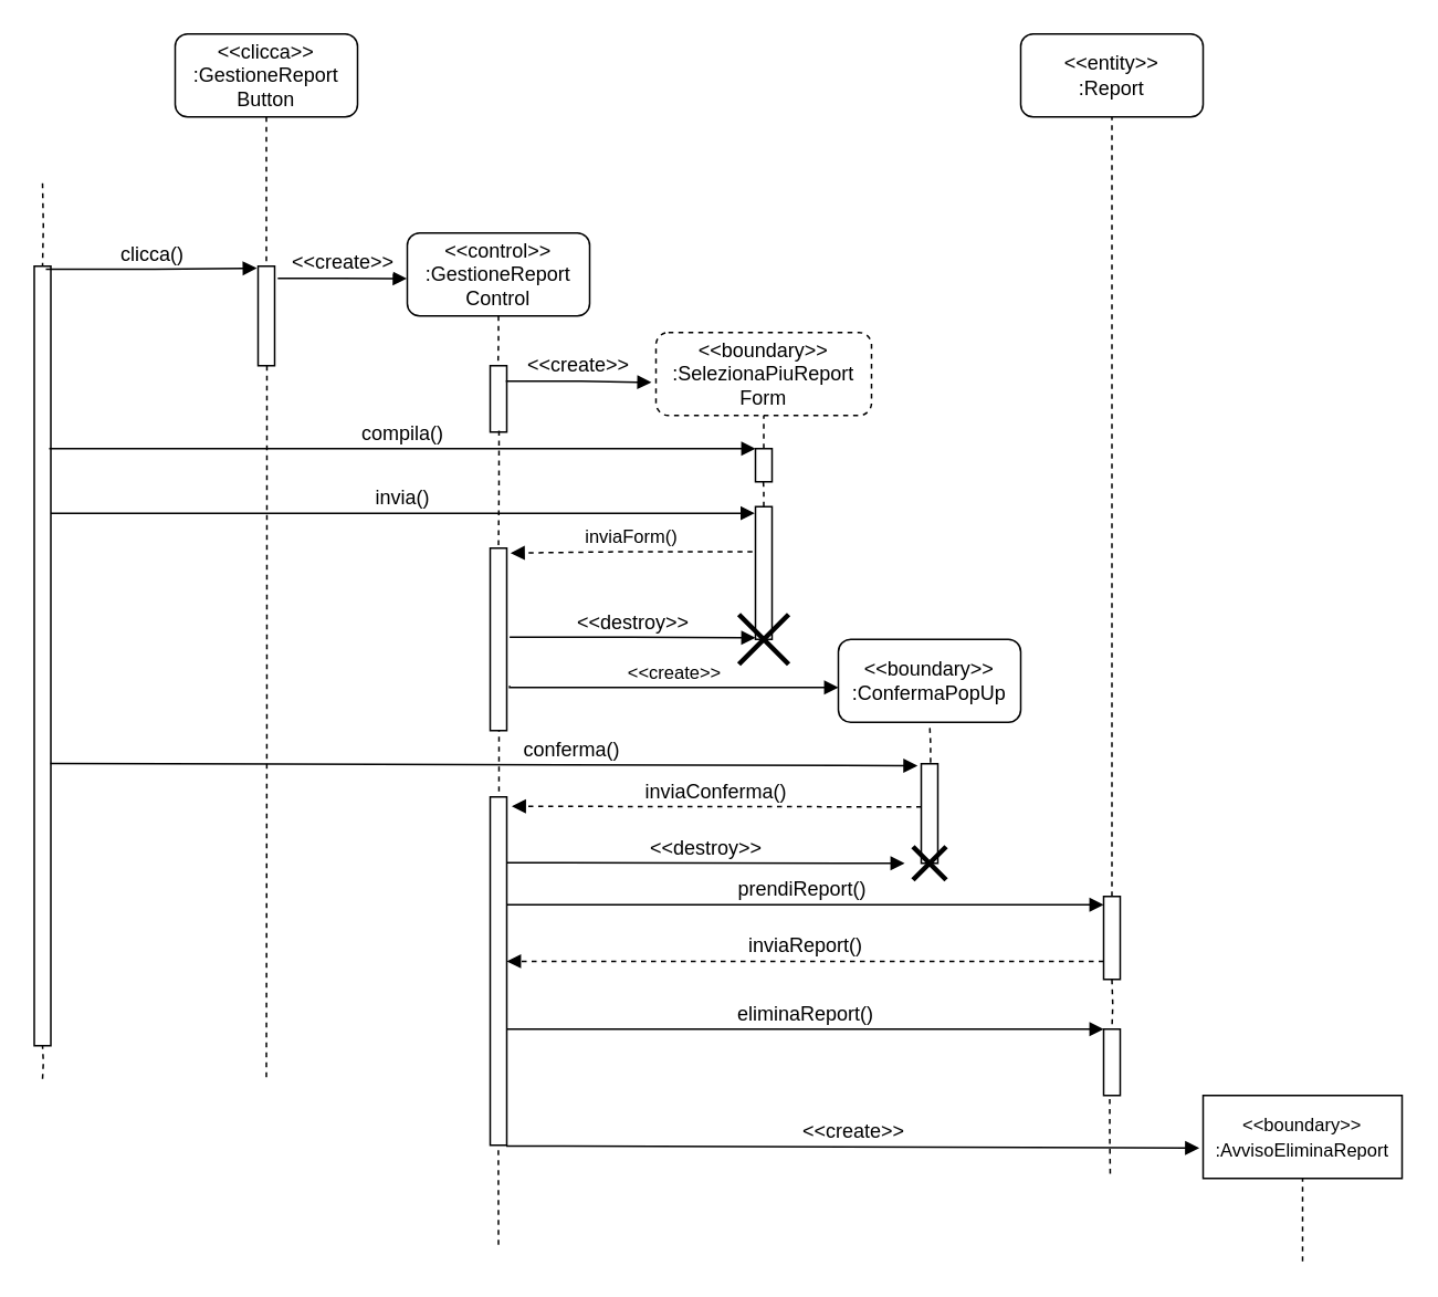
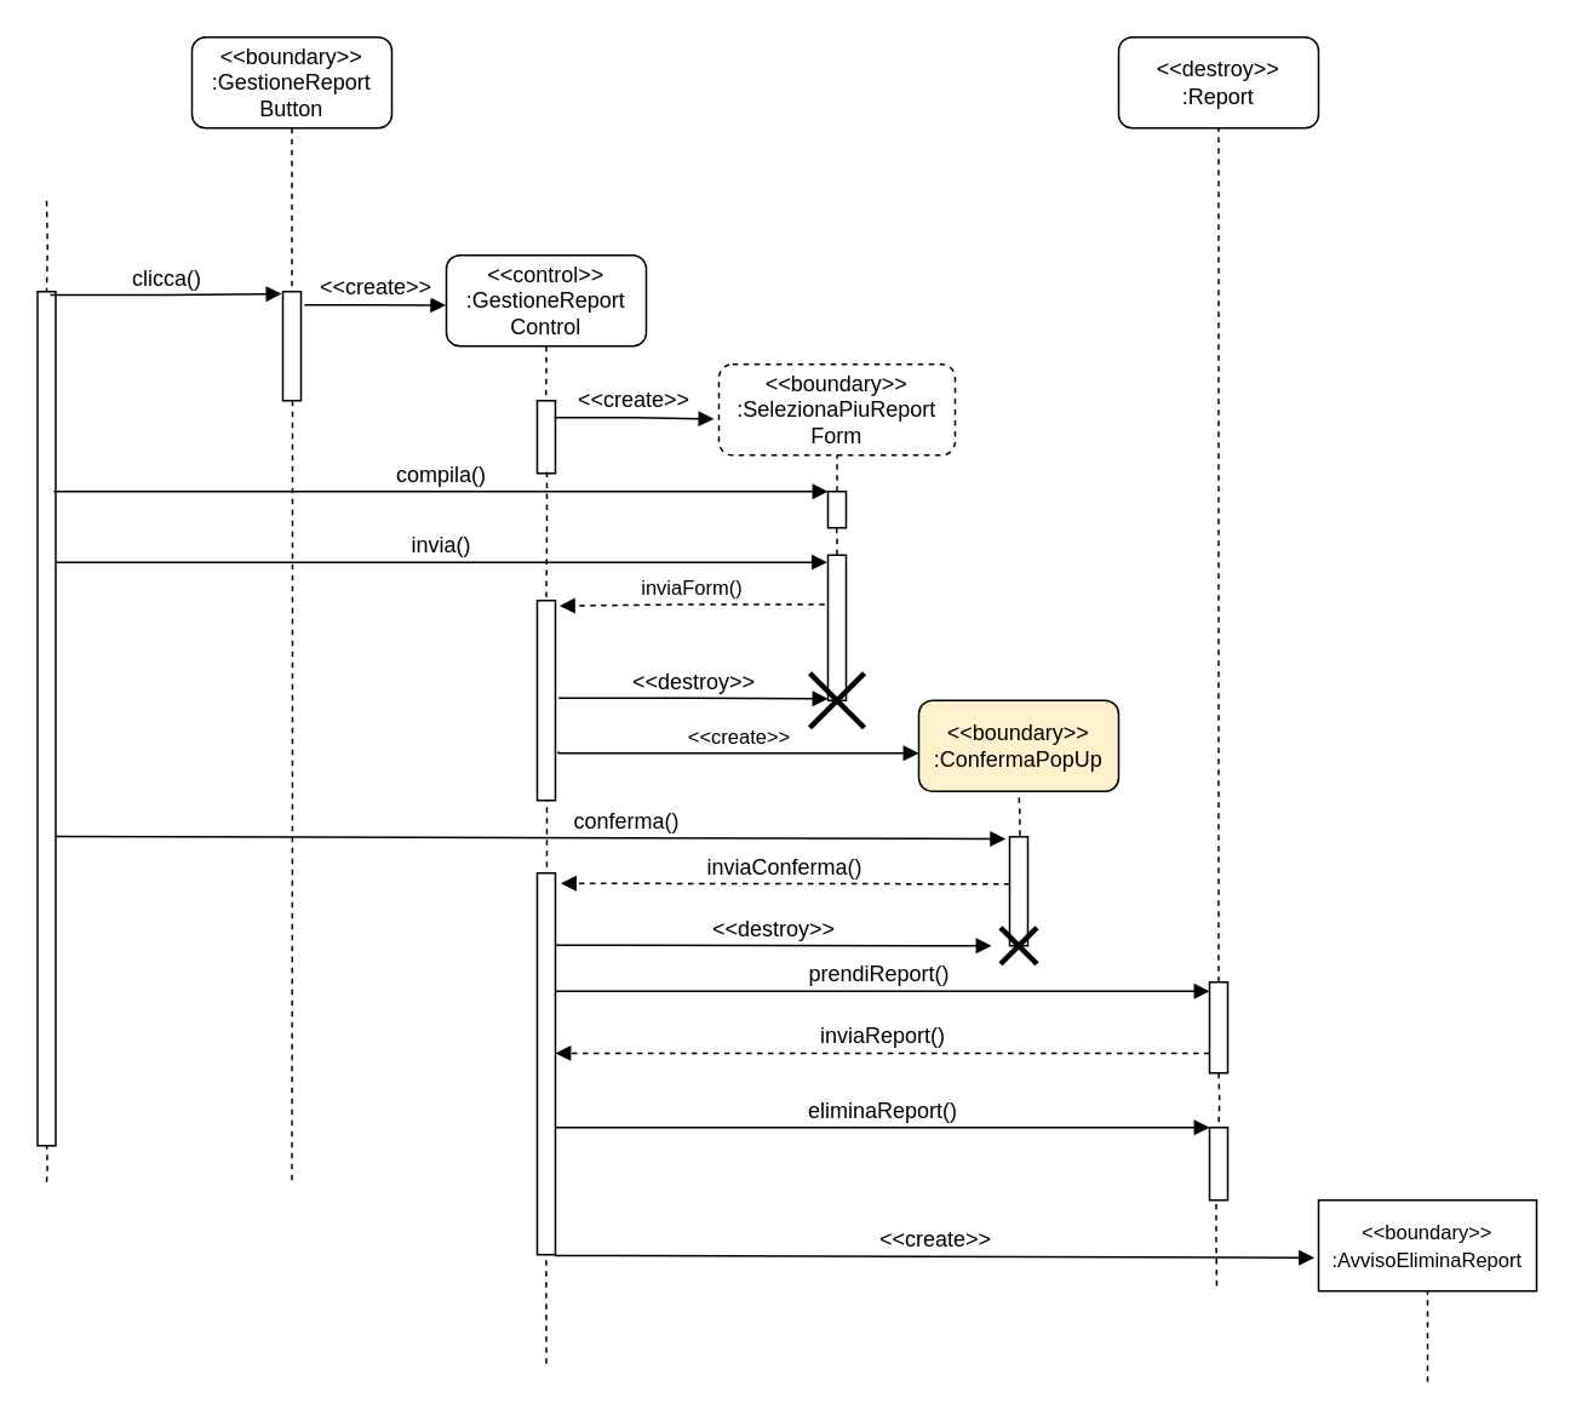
  <mxCell id="0" />
  <mxCell id="1" parent="0" />
  <mxCell id="2" value="" style="endArrow=none;dashed=1;html=1;rounded=0;edgeStyle=orthogonalEdgeStyle;" parent="1" target="3" edge="1"><mxGeometry width="50" height="50" relative="1" as="geometry"><mxPoint x="25" y="110" as="sourcePoint" /><mxPoint x="25" y="50" as="targetPoint" /></mxGeometry></mxCell>
  <mxCell id="3" value="" style="html=1;points=[];perimeter=orthogonalPerimeter;" parent="1" vertex="1"><mxGeometry x="20" y="160" width="10" height="470" as="geometry" /></mxCell>
  <mxCell id="4" value="&lt;font style=&quot;font-size: 12px&quot;&gt;clicca()&lt;/font&gt;" style="html=1;verticalAlign=bottom;endArrow=block;rounded=0;edgeStyle=orthogonalEdgeStyle;entryX=-0.071;entryY=0.02;entryDx=0;entryDy=0;entryPerimeter=0;exitX=0.7;exitY=0.004;exitDx=0;exitDy=0;exitPerimeter=0;" parent="1" source="3" target="7" edge="1"><mxGeometry width="80" relative="1" as="geometry"><mxPoint x="31" y="162" as="sourcePoint" /><mxPoint x="145" y="163" as="targetPoint" /></mxGeometry></mxCell>
- <mxCell id="5" value="&lt;font style=&quot;font-size: 12px&quot;&gt;&amp;lt;&amp;lt;clicca&amp;gt;&amp;gt;&lt;br&gt;:GestioneReport&lt;br&gt;Button&lt;/font&gt;" style="rounded=1;whiteSpace=wrap;html=1;" parent="1" vertex="1"><mxGeometry x="105" y="20" width="110" height="50" as="geometry" /></mxCell>
+ <mxCell id="5" value="&lt;font style=&quot;font-size: 12px&quot;&gt;&amp;lt;&amp;lt;boundary&amp;gt;&amp;gt;&lt;br&gt;:GestioneReport&lt;br&gt;Button&lt;/font&gt;" style="rounded=1;whiteSpace=wrap;html=1;" parent="1" vertex="1"><mxGeometry x="105" y="20" width="110" height="50" as="geometry" /></mxCell>
  <mxCell id="6" value="" style="endArrow=none;dashed=1;html=1;rounded=0;edgeStyle=orthogonalEdgeStyle;exitX=0.5;exitY=1;exitDx=0;exitDy=0;entryX=0.5;entryY=-0.025;entryDx=0;entryDy=0;entryPerimeter=0;" parent="1" source="5" target="7" edge="1"><mxGeometry width="50" height="50" relative="1" as="geometry"><mxPoint x="395" y="260" as="sourcePoint" /><mxPoint x="160" y="160" as="targetPoint" /></mxGeometry></mxCell>
  <mxCell id="7" value="" style="html=1;points=[];perimeter=orthogonalPerimeter;" parent="1" vertex="1"><mxGeometry x="155" y="160" width="10" height="60" as="geometry" /></mxCell>
  <mxCell id="8" value="&lt;font style=&quot;font-size: 12px&quot;&gt;&amp;lt;&amp;lt;create&amp;gt;&amp;gt;&lt;/font&gt;" style="html=1;verticalAlign=bottom;endArrow=block;rounded=0;edgeStyle=orthogonalEdgeStyle;exitX=1.186;exitY=0.121;exitDx=0;exitDy=0;exitPerimeter=0;entryX=-0.002;entryY=0.549;entryDx=0;entryDy=0;entryPerimeter=0;" parent="1" source="7" target="9" edge="1"><mxGeometry width="80" relative="1" as="geometry"><mxPoint x="37" y="171.48" as="sourcePoint" /><mxPoint x="245" y="167" as="targetPoint" /></mxGeometry></mxCell>
  <mxCell id="9" value="&lt;font style=&quot;font-size: 12px&quot;&gt;&amp;lt;&amp;lt;control&amp;gt;&amp;gt;&lt;br&gt;:GestioneReport&lt;br&gt;Control&lt;/font&gt;" style="rounded=1;whiteSpace=wrap;html=1;" parent="1" vertex="1"><mxGeometry x="245" y="140" width="110" height="50" as="geometry" /></mxCell>
  <mxCell id="10" value="" style="endArrow=none;dashed=1;html=1;rounded=0;edgeStyle=orthogonalEdgeStyle;exitX=0.5;exitY=1;exitDx=0;exitDy=0;entryX=0.478;entryY=-0.033;entryDx=0;entryDy=0;entryPerimeter=0;" parent="1" source="9" target="11" edge="1"><mxGeometry width="50" height="50" relative="1" as="geometry"><mxPoint x="315" y="180" as="sourcePoint" /><mxPoint x="300" y="210" as="targetPoint" /></mxGeometry></mxCell>
  <mxCell id="11" value="" style="html=1;points=[];perimeter=orthogonalPerimeter;" parent="1" vertex="1"><mxGeometry x="295" y="220" width="10" height="40" as="geometry" /></mxCell>
  <mxCell id="12" value="&lt;font style=&quot;font-size: 12px&quot;&gt;&amp;lt;&amp;lt;create&amp;gt;&amp;gt;&lt;/font&gt;" style="html=1;verticalAlign=bottom;endArrow=block;rounded=0;edgeStyle=orthogonalEdgeStyle;exitX=0.945;exitY=0.234;exitDx=0;exitDy=0;exitPerimeter=0;entryX=-0.021;entryY=0.601;entryDx=0;entryDy=0;entryPerimeter=0;" parent="1" source="11" target="13" edge="1"><mxGeometry width="80" relative="1" as="geometry"><mxPoint x="176.86" y="177.26" as="sourcePoint" /><mxPoint x="395" y="232" as="targetPoint" /></mxGeometry></mxCell>
  <mxCell id="13" value="&lt;font style=&quot;font-size: 12px&quot;&gt;&amp;lt;&amp;lt;boundary&amp;gt;&amp;gt;&lt;br&gt;:SelezionaPiuReport&lt;br&gt;Form&lt;/font&gt;" style="rounded=1;whiteSpace=wrap;html=1;dashed=1;" parent="1" vertex="1"><mxGeometry x="395" y="200" width="130" height="50" as="geometry" /></mxCell>
  <mxCell id="14" value="" style="endArrow=none;dashed=1;html=1;rounded=0;edgeStyle=orthogonalEdgeStyle;entryX=0.5;entryY=1;entryDx=0;entryDy=0;exitX=0.5;exitY=0;exitDx=0;exitDy=0;exitPerimeter=0;" parent="1" source="15" target="13" edge="1"><mxGeometry width="50" height="50" relative="1" as="geometry"><mxPoint x="450" y="270" as="sourcePoint" /><mxPoint x="365" y="220" as="targetPoint" /></mxGeometry></mxCell>
  <mxCell id="15" value="" style="html=1;points=[];perimeter=orthogonalPerimeter;" parent="1" vertex="1"><mxGeometry x="455" y="270" width="10" height="20" as="geometry" /></mxCell>
  <mxCell id="16" value="&lt;font style=&quot;font-size: 12px&quot;&gt;compila()&lt;/font&gt;" style="html=1;verticalAlign=bottom;endArrow=block;rounded=0;edgeStyle=orthogonalEdgeStyle;exitX=0.9;exitY=0.234;exitDx=0;exitDy=0;exitPerimeter=0;" parent="1" source="3" edge="1"><mxGeometry width="80" relative="1" as="geometry"><mxPoint x="35" y="270" as="sourcePoint" /><mxPoint x="455" y="270" as="targetPoint" /></mxGeometry></mxCell>
  <mxCell id="17" value="&lt;font style=&quot;font-size: 12px&quot;&gt;invia()&lt;/font&gt;" style="html=1;verticalAlign=bottom;endArrow=block;rounded=0;edgeStyle=orthogonalEdgeStyle;exitX=1;exitY=0.317;exitDx=0;exitDy=0;exitPerimeter=0;entryX=-0.037;entryY=0.049;entryDx=0;entryDy=0;entryPerimeter=0;" parent="1" source="3" target="23" edge="1"><mxGeometry width="80" relative="1" as="geometry"><mxPoint x="42.03" y="279.52" as="sourcePoint" /><mxPoint x="445" y="309" as="targetPoint" /></mxGeometry></mxCell>
  <mxCell id="18" value="" style="endArrow=none;dashed=1;html=1;rounded=0;edgeStyle=orthogonalEdgeStyle;exitX=0.533;exitY=1;exitDx=0;exitDy=0;exitPerimeter=0;" parent="1" source="7" edge="1"><mxGeometry width="50" height="50" relative="1" as="geometry"><mxPoint x="158" y="230" as="sourcePoint" /><mxPoint x="160" y="650" as="targetPoint" /></mxGeometry></mxCell>
  <mxCell id="19" value="" style="endArrow=none;dashed=1;html=1;rounded=0;edgeStyle=orthogonalEdgeStyle;exitX=0.533;exitY=0.979;exitDx=0;exitDy=0;exitPerimeter=0;startArrow=none;" parent="1" source="21" edge="1"><mxGeometry width="50" height="50" relative="1" as="geometry"><mxPoint x="465" y="340" as="sourcePoint" /><mxPoint x="300" y="530" as="targetPoint" /></mxGeometry></mxCell>
  <mxCell id="20" value="" style="endArrow=none;dashed=1;html=1;rounded=0;edgeStyle=orthogonalEdgeStyle;startArrow=none;entryX=0.474;entryY=1.003;entryDx=0;entryDy=0;entryPerimeter=0;" parent="1" source="23" target="15" edge="1"><mxGeometry width="50" height="50" relative="1" as="geometry"><mxPoint x="452" y="530" as="sourcePoint" /><mxPoint x="452" y="290" as="targetPoint" /></mxGeometry></mxCell>
  <mxCell id="21" value="" style="html=1;points=[];perimeter=orthogonalPerimeter;" parent="1" vertex="1"><mxGeometry x="295" y="330" width="10" height="110" as="geometry" /></mxCell>
  <mxCell id="22" value="" style="endArrow=none;dashed=1;html=1;rounded=0;edgeStyle=orthogonalEdgeStyle;exitX=0.533;exitY=0.979;exitDx=0;exitDy=0;exitPerimeter=0;" parent="1" source="11" target="21" edge="1"><mxGeometry width="50" height="50" relative="1" as="geometry"><mxPoint x="300.33" y="259.16" as="sourcePoint" /><mxPoint x="300" y="530" as="targetPoint" /></mxGeometry></mxCell>
  <mxCell id="23" value="" style="html=1;points=[];perimeter=orthogonalPerimeter;" parent="1" vertex="1"><mxGeometry x="455" y="305" width="10" height="80" as="geometry" /></mxCell>
  <mxCell id="24" value="inviaForm()" style="html=1;verticalAlign=bottom;endArrow=block;rounded=0;edgeStyle=orthogonalEdgeStyle;exitX=-0.183;exitY=0.339;exitDx=0;exitDy=0;exitPerimeter=0;entryX=1.228;entryY=0.027;entryDx=0;entryDy=0;entryPerimeter=0;dashed=1;" parent="1" source="23" target="21" edge="1"><mxGeometry width="80" relative="1" as="geometry"><mxPoint x="365" y="330" as="sourcePoint" /><mxPoint x="315" y="333" as="targetPoint" /></mxGeometry></mxCell>
  <mxCell id="25" value="&lt;font style=&quot;font-size: 12px&quot;&gt;&amp;lt;&amp;lt;destroy&amp;gt;&amp;gt;&lt;/font&gt;" style="html=1;verticalAlign=bottom;endArrow=block;rounded=0;edgeStyle=orthogonalEdgeStyle;exitX=1.172;exitY=0.488;exitDx=0;exitDy=0;exitPerimeter=0;" parent="1" source="21" edge="1"><mxGeometry width="80" relative="1" as="geometry"><mxPoint x="315" y="384" as="sourcePoint" /><mxPoint x="455" y="384" as="targetPoint" /></mxGeometry></mxCell>
  <mxCell id="26" value="" style="shape=umlDestroy;whiteSpace=wrap;html=1;strokeWidth=3;" parent="1" vertex="1"><mxGeometry x="445" y="370" width="30" height="30" as="geometry" /></mxCell>
- <mxCell id="27" value="&lt;font style=&quot;font-size: 12px&quot;&gt;&amp;lt;&amp;lt;entity&amp;gt;&amp;gt;&lt;br&gt;:Report&lt;/font&gt;" style="rounded=1;whiteSpace=wrap;html=1;" parent="1" vertex="1"><mxGeometry x="615" y="20" width="110" height="50" as="geometry" /></mxCell>
+ <mxCell id="27" value="&lt;font style=&quot;font-size: 12px&quot;&gt;&amp;lt;&amp;lt;destroy&amp;gt;&amp;gt;&lt;br&gt;:Report&lt;/font&gt;" style="rounded=1;whiteSpace=wrap;html=1;" parent="1" vertex="1"><mxGeometry x="615" y="20" width="110" height="50" as="geometry" /></mxCell>
  <mxCell id="28" value="" style="endArrow=none;dashed=1;html=1;rounded=0;edgeStyle=orthogonalEdgeStyle;entryX=0.5;entryY=1;entryDx=0;entryDy=0;startArrow=none;" parent="1" source="29" target="27" edge="1"><mxGeometry width="50" height="50" relative="1" as="geometry"><mxPoint x="580" y="434.138" as="sourcePoint" /><mxPoint x="565" y="80" as="targetPoint" /></mxGeometry></mxCell>
  <mxCell id="29" value="" style="html=1;points=[];perimeter=orthogonalPerimeter;" parent="1" vertex="1"><mxGeometry x="665" y="540" width="10" height="50" as="geometry" /></mxCell>
  <mxCell id="30" value="&amp;lt;&amp;lt;create&amp;gt;&amp;gt;" style="html=1;verticalAlign=bottom;endArrow=block;rounded=0;edgeStyle=orthogonalEdgeStyle;exitX=1.172;exitY=0.754;exitDx=0;exitDy=0;exitPerimeter=0;" parent="1" source="21" edge="1"><mxGeometry width="80" relative="1" as="geometry"><mxPoint x="315" y="414" as="sourcePoint" /><mxPoint x="505" y="414" as="targetPoint" /><Array as="points"><mxPoint x="307" y="414" /></Array></mxGeometry></mxCell>
- <mxCell id="31" value="&lt;span&gt;&amp;lt;&amp;lt;boundary&amp;gt;&amp;gt;&lt;br&gt;:ConfermaPopUp&lt;/span&gt;" style="rounded=1;whiteSpace=wrap;html=1;" parent="1" vertex="1"><mxGeometry x="505" y="385" width="110" height="50" as="geometry" /></mxCell>
+ <mxCell id="31" value="&lt;span&gt;&amp;lt;&amp;lt;boundary&amp;gt;&amp;gt;&lt;br&gt;:ConfermaPopUp&lt;/span&gt;" style="rounded=1;whiteSpace=wrap;html=1;fillColor=#fff2cc;" parent="1" vertex="1"><mxGeometry x="505" y="385" width="110" height="50" as="geometry" /></mxCell>
  <mxCell id="32" value="" style="endArrow=none;dashed=1;html=1;rounded=0;edgeStyle=orthogonalEdgeStyle;entryX=0.5;entryY=1;entryDx=0;entryDy=0;exitX=0.56;exitY=-0.01;exitDx=0;exitDy=0;exitPerimeter=0;" parent="1" source="33" target="31" edge="1"><mxGeometry width="50" height="50" relative="1" as="geometry"><mxPoint x="560" y="460" as="sourcePoint" /><mxPoint x="605" y="350" as="targetPoint" /></mxGeometry></mxCell>
  <mxCell id="33" value="" style="html=1;points=[];perimeter=orthogonalPerimeter;" parent="1" vertex="1"><mxGeometry x="555" y="460" width="10" height="60" as="geometry" /></mxCell>
  <mxCell id="34" value="&lt;font style=&quot;font-size: 12px&quot;&gt;conferma()&lt;/font&gt;" style="html=1;verticalAlign=bottom;endArrow=block;rounded=0;exitX=0.976;exitY=0.638;exitDx=0;exitDy=0;exitPerimeter=0;entryX=-0.221;entryY=0.019;entryDx=0;entryDy=0;entryPerimeter=0;" parent="1" source="3" target="33" edge="1"><mxGeometry x="0.2" width="80" relative="1" as="geometry"><mxPoint x="45" y="480" as="sourcePoint" /><mxPoint x="555" y="469" as="targetPoint" /><mxPoint as="offset" /></mxGeometry></mxCell>
  <mxCell id="35" value="&lt;font style=&quot;font-size: 12px&quot;&gt;inviaConferma()&lt;/font&gt;" style="html=1;verticalAlign=bottom;endArrow=block;rounded=0;entryX=1.3;entryY=0.027;entryDx=0;entryDy=0;entryPerimeter=0;dashed=1;" parent="1" target="45" edge="1"><mxGeometry width="80" relative="1" as="geometry"><mxPoint x="555" y="486" as="sourcePoint" /><mxPoint x="315" y="485" as="targetPoint" /></mxGeometry></mxCell>
  <mxCell id="36" value="&lt;font style=&quot;font-size: 12px&quot;&gt;&amp;lt;&amp;lt;destroy&amp;gt;&amp;gt;&lt;/font&gt;" style="html=1;verticalAlign=bottom;endArrow=block;rounded=0;exitX=0.9;exitY=0.189;exitDx=0;exitDy=0;exitPerimeter=0;" parent="1" source="45" edge="1"><mxGeometry width="80" relative="1" as="geometry"><mxPoint x="315" y="505" as="sourcePoint" /><mxPoint x="545" y="520" as="targetPoint" /></mxGeometry></mxCell>
  <mxCell id="37" value="" style="shape=umlDestroy;whiteSpace=wrap;html=1;strokeWidth=3;" parent="1" vertex="1"><mxGeometry x="550" y="510" width="20" height="20" as="geometry" /></mxCell>
  <mxCell id="38" value="" style="endArrow=none;dashed=1;html=1;rounded=0;edgeStyle=orthogonalEdgeStyle;entryX=0.44;entryY=0.992;entryDx=0;entryDy=0;entryPerimeter=0;" parent="1" target="33" edge="1"><mxGeometry width="50" height="50" relative="1" as="geometry"><mxPoint x="559" y="520" as="sourcePoint" /><mxPoint x="555" y="500" as="targetPoint" /></mxGeometry></mxCell>
  <mxCell id="39" value="&lt;font style=&quot;font-size: 12px&quot;&gt;prendiReport()&lt;/font&gt;" style="html=1;verticalAlign=bottom;endArrow=block;rounded=0;" parent="1" edge="1"><mxGeometry width="80" relative="1" as="geometry"><mxPoint x="300" y="545" as="sourcePoint" /><mxPoint x="665" y="545" as="targetPoint" /></mxGeometry></mxCell>
  <mxCell id="40" value="" style="endArrow=none;dashed=1;html=1;rounded=0;edgeStyle=orthogonalEdgeStyle;exitX=0.369;exitY=1.055;exitDx=0;exitDy=0;exitPerimeter=0;startArrow=none;" parent="1" source="48" edge="1"><mxGeometry width="50" height="50" relative="1" as="geometry"><mxPoint x="655" y="530" as="sourcePoint" /><mxPoint x="669" y="710" as="targetPoint" /></mxGeometry></mxCell>
  <mxCell id="41" value="&lt;font style=&quot;font-size: 12px&quot;&gt;&amp;lt;&amp;lt;create&amp;gt;&amp;gt;&lt;/font&gt;" style="html=1;verticalAlign=bottom;endArrow=block;rounded=0;entryX=-0.019;entryY=0.633;entryDx=0;entryDy=0;exitX=0.967;exitY=1.002;exitDx=0;exitDy=0;exitPerimeter=0;entryPerimeter=0;" parent="1" source="45" target="42" edge="1"><mxGeometry width="80" relative="1" as="geometry"><mxPoint x="335" y="690" as="sourcePoint" /><mxPoint x="735" y="610" as="targetPoint" /></mxGeometry></mxCell>
  <mxCell id="42" value="&lt;span style=&quot;font-size: 11px&quot;&gt;&amp;lt;&amp;lt;boundary&amp;gt;&amp;gt;&lt;br&gt;:AvvisoEliminaReport&lt;/span&gt;" style="whiteSpace=wrap;html=1;rounded=0;" parent="1" vertex="1"><mxGeometry x="725" y="660" width="120" height="50" as="geometry" /></mxCell>
  <mxCell id="43" value="" style="endArrow=none;dashed=1;html=1;rounded=0;edgeStyle=orthogonalEdgeStyle;" parent="1" target="3" edge="1"><mxGeometry width="50" height="50" relative="1" as="geometry"><mxPoint x="25" y="650" as="sourcePoint" /><mxPoint x="25" y="640" as="targetPoint" /></mxGeometry></mxCell>
  <mxCell id="44" value="" style="endArrow=none;dashed=1;html=1;rounded=0;entryX=0.5;entryY=1;entryDx=0;entryDy=0;" parent="1" target="42" edge="1"><mxGeometry width="50" height="50" relative="1" as="geometry"><mxPoint x="785" y="760" as="sourcePoint" /><mxPoint x="445" y="630" as="targetPoint" /></mxGeometry></mxCell>
  <mxCell id="45" value="" style="html=1;points=[];perimeter=orthogonalPerimeter;" parent="1" vertex="1"><mxGeometry x="295" y="480" width="10" height="210" as="geometry" /></mxCell>
  <mxCell id="46" value="" style="endArrow=none;dashed=1;html=1;rounded=0;entryX=0.493;entryY=1.009;entryDx=0;entryDy=0;entryPerimeter=0;" parent="1" target="45" edge="1"><mxGeometry width="50" height="50" relative="1" as="geometry"><mxPoint x="300" y="750" as="sourcePoint" /><mxPoint x="35" y="640" as="targetPoint" /></mxGeometry></mxCell>
  <mxCell id="47" value="&lt;font style=&quot;font-size: 12px&quot;&gt;inviaReport()&lt;/font&gt;" style="html=1;verticalAlign=bottom;endArrow=block;rounded=0;dashed=1;" edge="1" parent="1" target="45"><mxGeometry width="80" relative="1" as="geometry"><mxPoint x="665" y="579.1" as="sourcePoint" /><mxPoint x="315" y="580" as="targetPoint" /></mxGeometry></mxCell>
  <mxCell id="48" value="" style="html=1;points=[];perimeter=orthogonalPerimeter;" vertex="1" parent="1"><mxGeometry x="665" y="620" width="10" height="40" as="geometry" /></mxCell>
  <mxCell id="49" value="" style="endArrow=none;dashed=1;html=1;rounded=0;edgeStyle=orthogonalEdgeStyle;" edge="1" parent="1" target="48"><mxGeometry width="50" height="50" relative="1" as="geometry"><mxPoint x="670" y="590" as="sourcePoint" /><mxPoint x="669" y="710" as="targetPoint" /></mxGeometry></mxCell>
  <mxCell id="50" value="&lt;font style=&quot;font-size: 12px&quot;&gt;eliminaReport()&lt;/font&gt;" style="html=1;verticalAlign=bottom;endArrow=block;rounded=0;" edge="1" parent="1"><mxGeometry width="80" relative="1" as="geometry"><mxPoint x="305" y="620" as="sourcePoint" /><mxPoint x="665" y="620" as="targetPoint" /></mxGeometry></mxCell>
